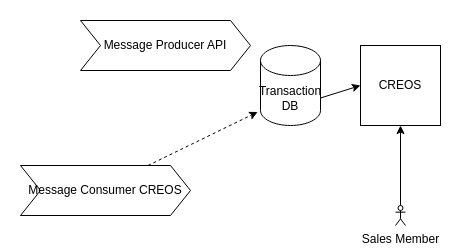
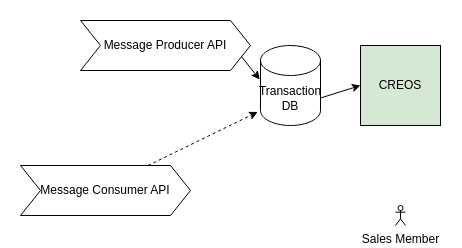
  <mxCell id="0" />
  <mxCell id="1" parent="0" />
  <mxCell id="2" style="edgeStyle=none;html=1;exitX=1;exitY=0;exitDx=0;exitDy=52.5;exitPerimeter=0;" edge="1" parent="1" source="3"><mxGeometry relative="1" as="geometry"><mxPoint x="360" y="85" as="targetPoint" /></mxGeometry></mxCell>
  <mxCell id="3" value="Transaction DB" style="shape=cylinder3;whiteSpace=wrap;html=1;boundedLbl=1;backgroundOutline=1;size=15;" vertex="1" parent="1"><mxGeometry x="260" y="45" width="60" height="80" as="geometry" /></mxCell>
- <mxCell id="4" value="Message Consumer CREOS" style="shape=step;perimeter=stepPerimeter;whiteSpace=wrap;html=1;fixedSize=1;" vertex="1" parent="1"><mxGeometry x="20" y="165" width="170" height="50" as="geometry" /></mxCell>
+ <mxCell id="4" value="Message Consumer API" style="shape=step;perimeter=stepPerimeter;whiteSpace=wrap;html=1;fixedSize=1;" vertex="1" parent="1"><mxGeometry x="20" y="165" width="170" height="50" as="geometry" /></mxCell>
  <mxCell id="5" style="edgeStyle=none;html=1;exitX=0.75;exitY=0;exitDx=0;exitDy=0;entryX=-0.047;entryY=0.831;entryDx=0;entryDy=0;entryPerimeter=0;dashed=1;" edge="1" parent="1" source="4" target="3"><mxGeometry relative="1" as="geometry" /></mxCell>
  <mxCell id="6" value="Message Producer API" style="shape=step;perimeter=stepPerimeter;whiteSpace=wrap;html=1;fixedSize=1;" vertex="1" parent="1"><mxGeometry x="80" y="20" width="170" height="50" as="geometry" /></mxCell>
- <mxCell id="8" style="edgeStyle=none;html=1;exitX=0.5;exitY=0;exitDx=0;exitDy=0;exitPerimeter=0;entryX=0.5;entryY=1;entryDx=0;entryDy=0;" edge="1" parent="1" source="9" target="10"><mxGeometry relative="1" as="geometry" /></mxCell>
+ <mxCell id="7" style="edgeStyle=none;html=1;exitX=1;exitY=0.75;exitDx=0;exitDy=0;entryX=-0.013;entryY=0.425;entryDx=0;entryDy=0;entryPerimeter=0;" edge="1" parent="1" source="6" target="3"><mxGeometry relative="1" as="geometry" /></mxCell>
  <mxCell id="9" value="Sales Member" style="shape=umlActor;verticalLabelPosition=bottom;verticalAlign=top;html=1;outlineConnect=0;" vertex="1" parent="1"><mxGeometry x="395" y="205" width="10" height="20" as="geometry" /></mxCell>
- <mxCell id="10" value="CREOS" style="whiteSpace=wrap;html=1;aspect=fixed;" vertex="1" parent="1"><mxGeometry x="360" y="45" width="80" height="80" as="geometry" /></mxCell>
+ <mxCell id="10" value="CREOS" style="whiteSpace=wrap;html=1;aspect=fixed;fillColor=#d5e8d4;" vertex="1" parent="1"><mxGeometry x="360" y="45" width="80" height="80" as="geometry" /></mxCell>
